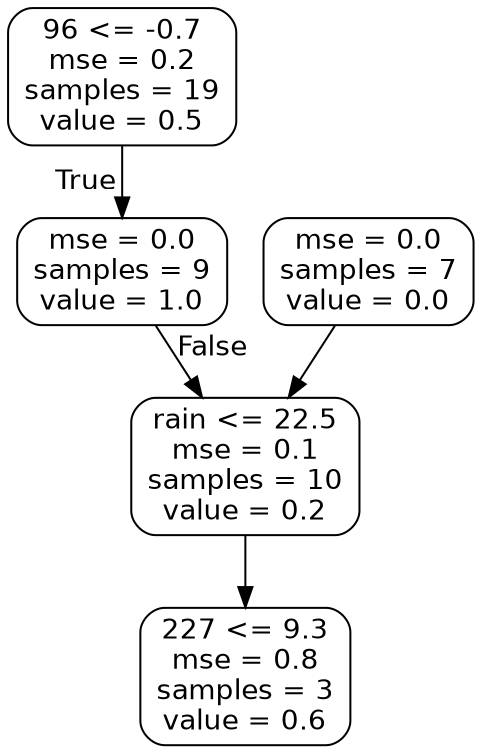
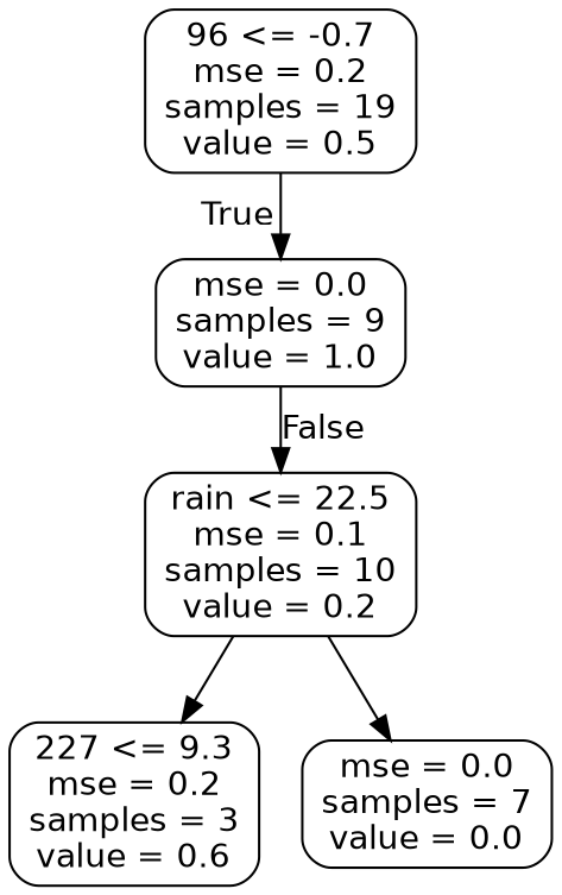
  digraph {
    node [color=black fontname=helvetica shape=box style=rounded]
    edge [fontname=helvetica]
    n1 [label="96 <= -0.7\nmse = 0.2\nsamples = 19\nvalue = 0.5"]
    n2 [label="mse = 0.0\nsamples = 9\nvalue = 1.0"]
    n3 [label="rain <= 22.5\nmse = 0.1\nsamples = 10\nvalue = 0.2"]
-   n4 [label="227 <= 9.3\nmse = 0.8\nsamples = 3\nvalue = 0.6"]
+   n4 [label="227 <= 9.3\nmse = 0.2\nsamples = 3\nvalue = 0.6"]
    n5 [label="mse = 0.0\nsamples = 7\nvalue = 0.0"]
    n1 -> n2 [headlabel=True labelangle=45 labeldistance=2.5]
    n2 -> n3 [headlabel=False labelangle=-45 labeldistance=2.5]
    n3 -> n4
-   n5 -> n3
+   n3 -> n5
  }
